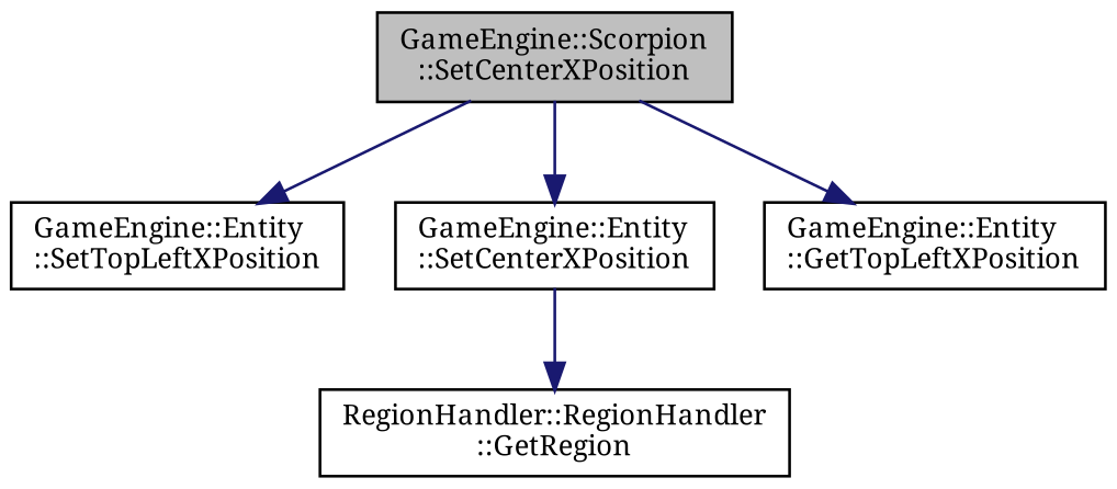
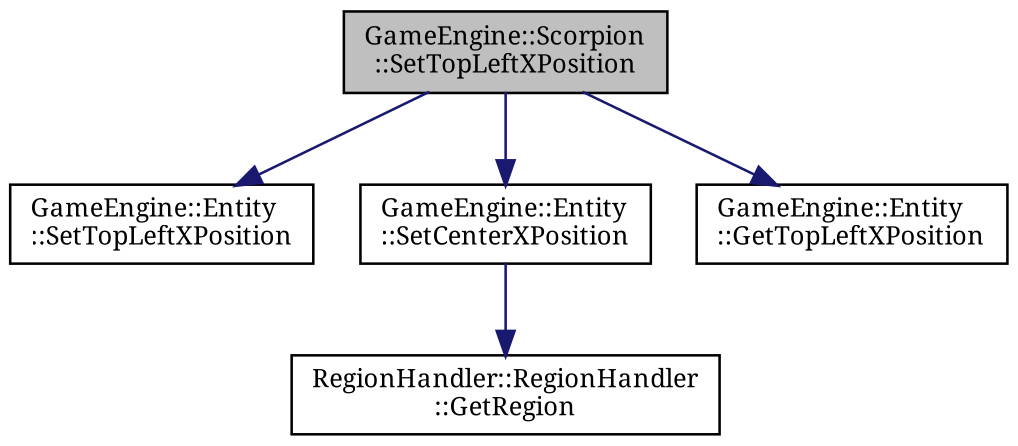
  digraph {
    fontname="Noto Serif"
    rankdir=TB
    node [color=black fillcolor=white fontname="Noto Serif" fontsize=10 shape=record style=filled]
    edge [color=midnightblue fontname="Noto Serif" fontsize=10 labelfontname=Helvetica labelfontsize=10 style=solid]
-   n1 [fillcolor=grey75 fontcolor=black height=0.2 label="GameEngine::Scorpion\l::SetCenterXPosition" width=0.4]
+   n1 [fillcolor=grey75 fontcolor=black height=0.2 label="GameEngine::Scorpion\l::SetTopLeftXPosition" width=0.4]
    n2 [height=0.2 label="GameEngine::Entity\l::SetTopLeftXPosition" width=0.4]
    n3 [height=0.2 label="GameEngine::Entity\l::SetCenterXPosition" width=0.4]
    n4 [height=0.2 label="GameEngine::Entity\l::GetTopLeftXPosition" width=0.4]
    n5 [height=0.2 label="RegionHandler::RegionHandler\l::GetRegion" width=0.4]
    n1 -> n2
    n1 -> n3
    n1 -> n4
    n3 -> n5
  }
